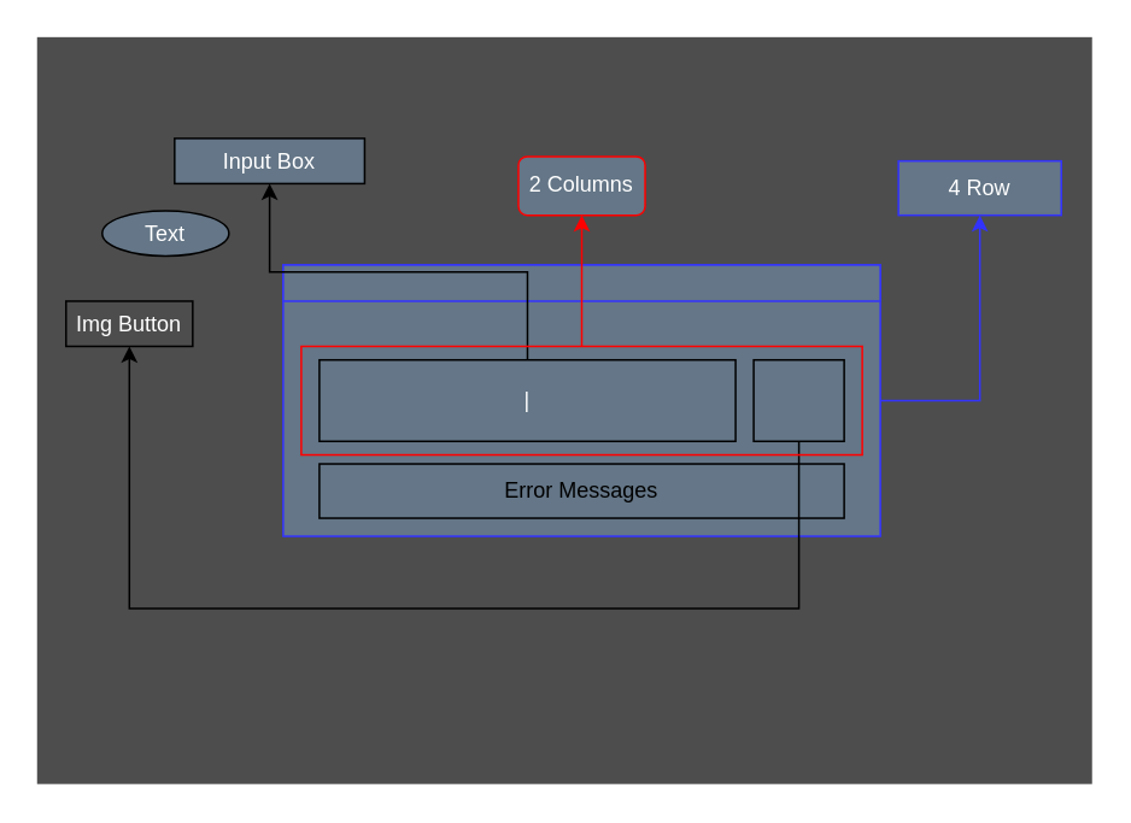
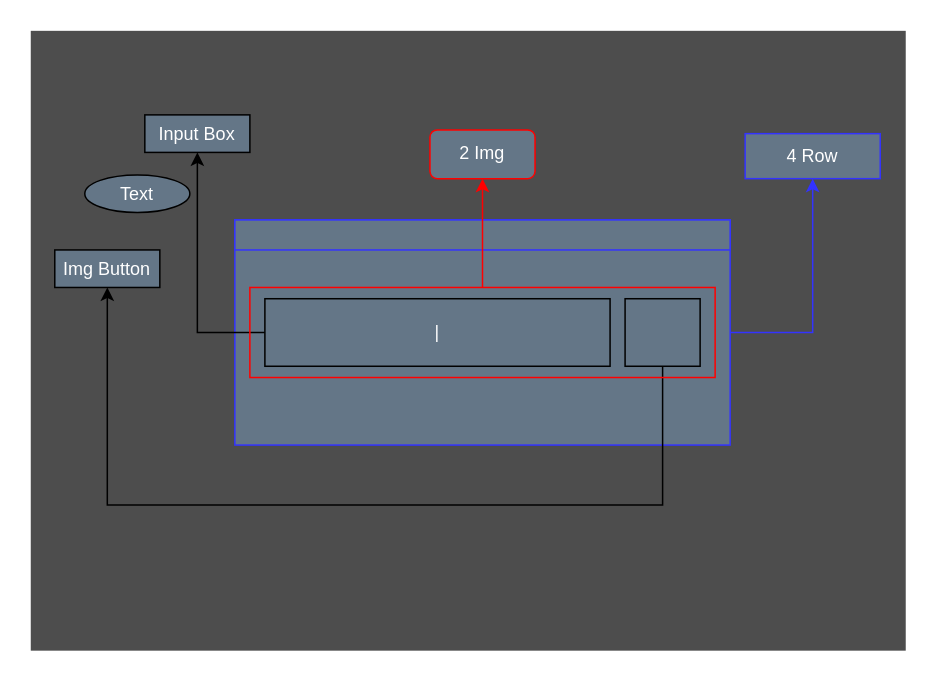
  <mxCell id="0" />
  <mxCell id="1" parent="0" />
  <mxCell id="2" value="" style="rounded=0;whiteSpace=wrap;html=1;strokeColor=none;fillColor=#4D4D4D;" vertex="1" parent="1"><mxGeometry width="583" height="413" as="geometry" x="20" y="20" /></mxCell>
  <mxCell id="3" style="edgeStyle=orthogonalEdgeStyle;rounded=0;orthogonalLoop=1;jettySize=auto;html=1;exitX=1;exitY=0.5;exitDx=0;exitDy=0;entryX=0.5;entryY=1;entryDx=0;entryDy=0;strokeColor=#3333FF;fillColor=#647687;" edge="1" parent="1" source="4" target="11"><mxGeometry relative="1" as="geometry" /></mxCell>
  <mxCell id="4" value="" style="rounded=0;whiteSpace=wrap;html=1;strokeColor=#3333FF;fillColor=#647687;fontColor=#ffffff;" vertex="1" parent="1"><mxGeometry x="156" y="146" width="330" height="150" as="geometry" /></mxCell>
  <mxCell id="5" value="" style="rounded=0;whiteSpace=wrap;html=1;strokeColor=#3333FF;fillColor=#647687;fontColor=#ffffff;" vertex="1" parent="1"><mxGeometry x="156" y="146" width="330" height="20" as="geometry" /></mxCell>
  <mxCell id="6" value="" style="edgeStyle=orthogonalEdgeStyle;rounded=0;orthogonalLoop=1;jettySize=auto;html=1;fillColor=#647687;strokeColor=#000000;" edge="1" parent="1" source="7" target="12"><mxGeometry relative="1" as="geometry" /></mxCell>
  <mxCell id="7" value="|" style="rounded=0;whiteSpace=wrap;html=1;fillColor=#647687;fontColor=#ffffff;strokeColor=#000000;" vertex="1" parent="1"><mxGeometry x="176" y="198.5" width="230" height="45" as="geometry" /></mxCell>
- <mxCell id="8" value="&lt;div style=&quot;text-align: justify;&quot;&gt;&lt;span style=&quot;background-color: initial;&quot;&gt;Error Messages&lt;/span&gt;&lt;/div&gt;" style="text;html=1;strokeColor=default;fillColor=none;align=center;verticalAlign=middle;whiteSpace=wrap;rounded=0;" vertex="1" parent="1"><mxGeometry x="176" y="256" width="290" height="30" as="geometry" /></mxCell>
  <mxCell id="9" style="edgeStyle=orthogonalEdgeStyle;rounded=0;orthogonalLoop=1;jettySize=auto;html=1;exitX=0.5;exitY=1;exitDx=0;exitDy=0;entryX=0.5;entryY=1;entryDx=0;entryDy=0;fillColor=#647687;strokeColor=#000000;" edge="1" parent="1" source="10" target="13"><mxGeometry relative="1" as="geometry"><Array as="points"><mxPoint x="441" y="336" /><mxPoint x="71" y="336" /></Array></mxGeometry></mxCell>
  <mxCell id="10" value="" style="rounded=0;whiteSpace=wrap;html=1;fillColor=#647687;fontColor=#ffffff;strokeColor=#000000;" vertex="1" parent="1"><mxGeometry x="416" y="198.5" width="50" height="45" as="geometry" /></mxCell>
  <mxCell id="11" value="4 Row" style="whiteSpace=wrap;html=1;rounded=0;fillColor=#647687;fontColor=#ffffff;strokeColor=#3333FF;" vertex="1" parent="1"><mxGeometry x="496" y="88.5" width="90" height="30" as="geometry" /></mxCell>
- <mxCell id="12" value="Input Box" style="whiteSpace=wrap;html=1;rounded=0;fillColor=#647687;fontColor=#ffffff;strokeColor=#000000;" vertex="1" parent="1"><mxGeometry x="96" y="76" width="105" height="25" as="geometry" /></mxCell>
- <mxCell id="13" value="Img Button" style="whiteSpace=wrap;html=1;rounded=0;fillColor=#4d4d4d;fontColor=#ffffff;strokeColor=#000000;" vertex="1" parent="1"><mxGeometry x="36" y="166" width="70" height="25" as="geometry" /></mxCell>
+ <mxCell id="12" value="Input Box" style="whiteSpace=wrap;html=1;rounded=0;fillColor=#647687;fontColor=#ffffff;strokeColor=#000000;" vertex="1" parent="1"><mxGeometry x="96" y="76" width="70" height="25" as="geometry" /></mxCell>
+ <mxCell id="13" value="Img Button" style="whiteSpace=wrap;html=1;rounded=0;fillColor=#647687;fontColor=#ffffff;strokeColor=#000000;" vertex="1" parent="1"><mxGeometry x="36" y="166" width="70" height="25" as="geometry" /></mxCell>
  <mxCell id="14" value="Text" style="ellipse;whiteSpace=wrap;html=1;fillColor=#647687;fontColor=#ffffff;strokeColor=#000000;" vertex="1" parent="1"><mxGeometry x="56" y="116" width="70" height="25" as="geometry" /></mxCell>
  <mxCell id="15" style="edgeStyle=orthogonalEdgeStyle;rounded=0;orthogonalLoop=1;jettySize=auto;html=1;exitX=0.5;exitY=0;exitDx=0;exitDy=0;strokeColor=#FF0000;entryX=0.5;entryY=1;entryDx=0;entryDy=0;fillColor=#647687;" edge="1" parent="1" source="16" target="17"><mxGeometry relative="1" as="geometry"><mxPoint x="321" y="116" as="targetPoint" /></mxGeometry></mxCell>
  <mxCell id="16" value="" style="rounded=0;whiteSpace=wrap;html=1;fillColor=none;strokeColor=#FF0000;" vertex="1" parent="1"><mxGeometry x="166" y="191" width="310" height="60" as="geometry" /></mxCell>
- <mxCell id="17" value="2 Columns" style="rounded=1;whiteSpace=wrap;html=1;strokeColor=#FF0000;fillColor=#647687;fontColor=#ffffff;" vertex="1" parent="1"><mxGeometry x="286" y="86" width="70" height="32.5" as="geometry" /></mxCell>
+ <mxCell id="17" value="2 Img" style="rounded=1;whiteSpace=wrap;html=1;strokeColor=#FF0000;fillColor=#647687;fontColor=#ffffff;" vertex="1" parent="1"><mxGeometry x="286" y="86" width="70" height="32.5" as="geometry" /></mxCell>
